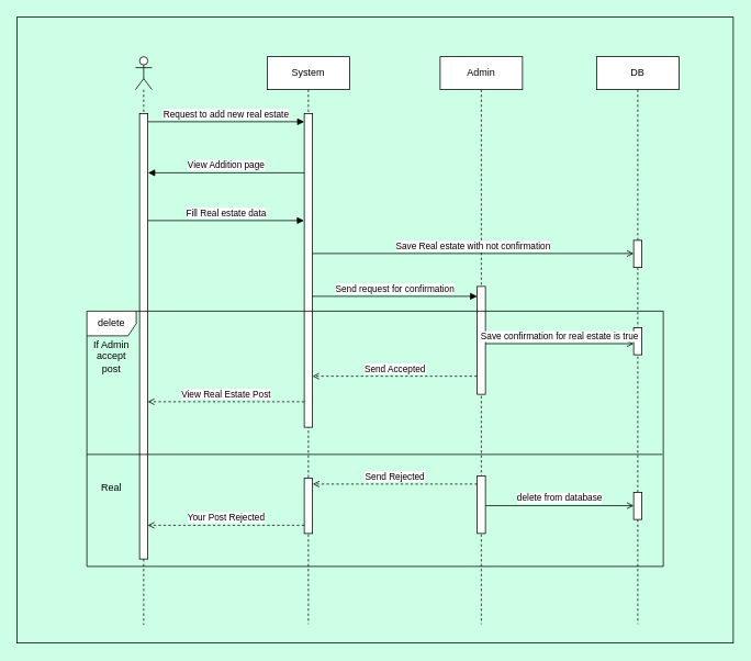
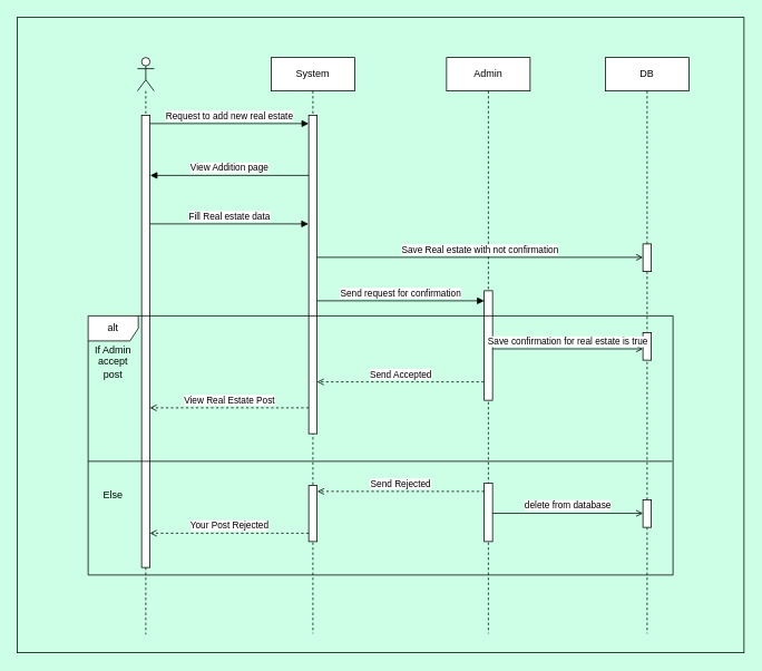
  <mxCell id="0" />
  <mxCell id="1" parent="0" />
  <mxCell id="2" value="" style="shape=umlLifeline;perimeter=lifelinePerimeter;whiteSpace=wrap;html=1;container=1;dropTarget=0;collapsible=0;recursiveResize=0;outlineConnect=0;portConstraint=eastwest;newEdgeStyle={&quot;curved&quot;:0,&quot;rounded&quot;:0};participant=umlActor;" vertex="1" parent="1"><mxGeometry x="164" y="68" width="20" height="690" as="geometry" /></mxCell>
  <mxCell id="3" value="" style="html=1;points=[[0,0,0,0,5],[0,1,0,0,-5],[1,0,0,0,5],[1,1,0,0,-5]];perimeter=orthogonalPerimeter;outlineConnect=0;targetShapes=umlLifeline;portConstraint=eastwest;newEdgeStyle={&quot;curved&quot;:0,&quot;rounded&quot;:0};" vertex="1" parent="2"><mxGeometry x="5" y="69" width="10" height="541" as="geometry" /></mxCell>
  <mxCell id="4" value="System" style="shape=umlLifeline;perimeter=lifelinePerimeter;whiteSpace=wrap;html=1;container=1;dropTarget=0;collapsible=0;recursiveResize=0;outlineConnect=0;portConstraint=eastwest;newEdgeStyle={&quot;curved&quot;:0,&quot;rounded&quot;:0};" vertex="1" parent="1"><mxGeometry x="324" y="68" width="100" height="689" as="geometry" /></mxCell>
  <mxCell id="5" value="" style="html=1;points=[[0,0,0,0,5],[0,1,0,0,-5],[1,0,0,0,5],[1,1,0,0,-5]];perimeter=orthogonalPerimeter;outlineConnect=0;targetShapes=umlLifeline;portConstraint=eastwest;newEdgeStyle={&quot;curved&quot;:0,&quot;rounded&quot;:0};" vertex="1" parent="4"><mxGeometry x="45" y="69" width="10" height="381" as="geometry" /></mxCell>
  <mxCell id="6" value="Admin" style="shape=umlLifeline;perimeter=lifelinePerimeter;whiteSpace=wrap;html=1;container=1;dropTarget=0;collapsible=0;recursiveResize=0;outlineConnect=0;portConstraint=eastwest;newEdgeStyle={&quot;curved&quot;:0,&quot;rounded&quot;:0};" vertex="1" parent="1"><mxGeometry x="534" y="68" width="100" height="689" as="geometry" /></mxCell>
  <mxCell id="7" value="" style="html=1;points=[[0,0,0,0,5],[0,1,0,0,-5],[1,0,0,0,5],[1,1,0,0,-5]];perimeter=orthogonalPerimeter;outlineConnect=0;targetShapes=umlLifeline;portConstraint=eastwest;newEdgeStyle={&quot;curved&quot;:0,&quot;rounded&quot;:0};" vertex="1" parent="6"><mxGeometry x="45" y="279" width="10" height="131" as="geometry" /></mxCell>
  <mxCell id="8" value="DB" style="shape=umlLifeline;perimeter=lifelinePerimeter;whiteSpace=wrap;html=1;container=1;dropTarget=0;collapsible=0;recursiveResize=0;outlineConnect=0;portConstraint=eastwest;newEdgeStyle={&quot;curved&quot;:0,&quot;rounded&quot;:0};" vertex="1" parent="1"><mxGeometry x="724" y="68" width="100" height="689" as="geometry" /></mxCell>
  <mxCell id="9" value="" style="html=1;points=[[0,0,0,0,5],[0,1,0,0,-5],[1,0,0,0,5],[1,1,0,0,-5]];perimeter=orthogonalPerimeter;outlineConnect=0;targetShapes=umlLifeline;portConstraint=eastwest;newEdgeStyle={&quot;curved&quot;:0,&quot;rounded&quot;:0};" vertex="1" parent="8"><mxGeometry x="45" y="223" width="10" height="33" as="geometry" /></mxCell>
  <mxCell id="10" value="" style="html=1;points=[[0,0,0,0,5],[0,1,0,0,-5],[1,0,0,0,5],[1,1,0,0,-5]];perimeter=orthogonalPerimeter;outlineConnect=0;targetShapes=umlLifeline;portConstraint=eastwest;newEdgeStyle={&quot;curved&quot;:0,&quot;rounded&quot;:0};" vertex="1" parent="8"><mxGeometry x="45" y="329" width="10" height="33" as="geometry" /></mxCell>
  <mxCell id="11" value="" style="html=1;points=[[0,0,0,0,5],[0,1,0,0,-5],[1,0,0,0,5],[1,1,0,0,-5]];perimeter=orthogonalPerimeter;outlineConnect=0;targetShapes=umlLifeline;portConstraint=eastwest;newEdgeStyle={&quot;curved&quot;:0,&quot;rounded&quot;:0};" vertex="1" parent="8"><mxGeometry x="45" y="529" width="10" height="33" as="geometry" /></mxCell>
  <mxCell id="12" value="Request to add new real estate" style="html=1;verticalAlign=bottom;endArrow=block;curved=0;rounded=0;" edge="1" parent="1" target="5"><mxGeometry width="80" relative="1" as="geometry"><mxPoint x="179.335" y="147" as="sourcePoint" /><mxPoint x="364" y="147" as="targetPoint" /></mxGeometry></mxCell>
  <mxCell id="13" value="View Addition page" style="html=1;verticalAlign=bottom;endArrow=block;curved=0;rounded=0;" edge="1" parent="1"><mxGeometry width="80" relative="1" as="geometry"><mxPoint x="369" y="209" as="sourcePoint" /><mxPoint x="179.335" y="209" as="targetPoint" /></mxGeometry></mxCell>
  <mxCell id="14" value="Fill Real estate data" style="html=1;verticalAlign=bottom;endArrow=block;curved=0;rounded=0;" edge="1" parent="1"><mxGeometry width="80" relative="1" as="geometry"><mxPoint x="179.005" y="267" as="sourcePoint" /><mxPoint x="368.67" y="267" as="targetPoint" /></mxGeometry></mxCell>
  <mxCell id="15" value="Save Real estate with not confirmation" style="html=1;verticalAlign=bottom;endArrow=open;curved=0;rounded=0;endFill=0;" edge="1" parent="1" target="9"><mxGeometry width="80" relative="1" as="geometry"><mxPoint x="379.005" y="307" as="sourcePoint" /><mxPoint x="724" y="307" as="targetPoint" /></mxGeometry></mxCell>
  <mxCell id="16" value="Send request for confirmation" style="html=1;verticalAlign=bottom;endArrow=block;curved=0;rounded=0;" edge="1" parent="1"><mxGeometry width="80" relative="1" as="geometry"><mxPoint x="379" y="359" as="sourcePoint" /><mxPoint x="579" y="359" as="targetPoint" /></mxGeometry></mxCell>
- <mxCell id="17" value="delete" style="shape=umlFrame;whiteSpace=wrap;html=1;pointerEvents=0;" vertex="1" parent="1"><mxGeometry x="105" y="377" width="700" height="310" as="geometry" /></mxCell>
+ <mxCell id="17" value="alt" style="shape=umlFrame;whiteSpace=wrap;html=1;pointerEvents=0;" vertex="1" parent="1"><mxGeometry x="105" y="377" width="700" height="310" as="geometry" /></mxCell>
  <mxCell id="18" value="Save confirmation for real estate is true" style="html=1;verticalAlign=bottom;endArrow=open;curved=0;rounded=0;endFill=0;" edge="1" parent="1"><mxGeometry width="80" relative="1" as="geometry"><mxPoint x="589" y="416.5" as="sourcePoint" /><mxPoint x="769" y="416.5" as="targetPoint" /></mxGeometry></mxCell>
  <mxCell id="19" value="Send Accepted" style="html=1;verticalAlign=bottom;endArrow=open;curved=0;rounded=0;endFill=0;dashed=1;" edge="1" parent="1"><mxGeometry width="80" relative="1" as="geometry"><mxPoint x="578.67" y="456" as="sourcePoint" /><mxPoint x="379" y="456" as="targetPoint" /></mxGeometry></mxCell>
  <mxCell id="20" value="View Real Estate Post" style="html=1;verticalAlign=bottom;endArrow=open;curved=0;rounded=0;endFill=0;dashed=1;" edge="1" parent="1"><mxGeometry width="80" relative="1" as="geometry"><mxPoint x="369" y="487" as="sourcePoint" /><mxPoint x="179" y="487" as="targetPoint" /></mxGeometry></mxCell>
  <mxCell id="21" value="" style="line;strokeWidth=1;fillColor=none;align=left;verticalAlign=middle;spacingTop=-1;spacingLeft=3;spacingRight=3;rotatable=0;labelPosition=right;points=[];portConstraint=eastwest;strokeColor=inherit;" vertex="1" parent="1"><mxGeometry x="105" y="547" width="699" height="8" as="geometry" /></mxCell>
  <mxCell id="22" value="" style="html=1;points=[[0,0,0,0,5],[0,1,0,0,-5],[1,0,0,0,5],[1,1,0,0,-5]];perimeter=orthogonalPerimeter;outlineConnect=0;targetShapes=umlLifeline;portConstraint=eastwest;newEdgeStyle={&quot;curved&quot;:0,&quot;rounded&quot;:0};" vertex="1" parent="1"><mxGeometry x="579" y="577" width="10" height="70" as="geometry" /></mxCell>
  <mxCell id="23" value="Send Rejected" style="html=1;verticalAlign=bottom;endArrow=open;curved=0;rounded=0;endFill=0;dashed=1;" edge="1" parent="1"><mxGeometry width="80" relative="1" as="geometry"><mxPoint x="579" y="587" as="sourcePoint" /><mxPoint x="379.33" y="587" as="targetPoint" /></mxGeometry></mxCell>
  <mxCell id="24" value="" style="html=1;points=[[0,0,0,0,5],[0,1,0,0,-5],[1,0,0,0,5],[1,1,0,0,-5]];perimeter=orthogonalPerimeter;outlineConnect=0;targetShapes=umlLifeline;portConstraint=eastwest;newEdgeStyle={&quot;curved&quot;:0,&quot;rounded&quot;:0};" vertex="1" parent="1"><mxGeometry x="369" y="580" width="10" height="67" as="geometry" /></mxCell>
  <mxCell id="25" value="Your Post Rejected" style="html=1;verticalAlign=bottom;endArrow=open;curved=0;rounded=0;endFill=0;dashed=1;" edge="1" parent="1"><mxGeometry width="80" relative="1" as="geometry"><mxPoint x="369" y="637" as="sourcePoint" /><mxPoint x="179" y="637" as="targetPoint" /></mxGeometry></mxCell>
  <mxCell id="26" value="If Admin accept post" style="text;html=1;strokeColor=none;fillColor=none;align=center;verticalAlign=middle;whiteSpace=wrap;rounded=0;" vertex="1" parent="1"><mxGeometry x="105" y="417" width="60" height="30" as="geometry" /></mxCell>
- <mxCell id="27" value="Real" style="text;html=1;strokeColor=none;fillColor=none;align=center;verticalAlign=middle;whiteSpace=wrap;rounded=0;" vertex="1" parent="1"><mxGeometry x="105" y="577" width="60" height="30" as="geometry" /></mxCell>
+ <mxCell id="27" value="Else" style="text;html=1;strokeColor=none;fillColor=none;align=center;verticalAlign=middle;whiteSpace=wrap;rounded=0;" vertex="1" parent="1"><mxGeometry x="105" y="577" width="60" height="30" as="geometry" /></mxCell>
  <mxCell id="28" value="delete from database" style="html=1;verticalAlign=bottom;endArrow=open;curved=0;rounded=0;endFill=0;" edge="1" parent="1"><mxGeometry width="80" relative="1" as="geometry"><mxPoint x="589" y="613.24" as="sourcePoint" /><mxPoint x="769" y="613.24" as="targetPoint" /></mxGeometry></mxCell>
  <mxCell id="29" value="" style="rounded=0;whiteSpace=wrap;html=1;fillColor=none;" vertex="1" parent="1"><mxGeometry x="20" y="20" width="870" height="760" as="geometry" /></mxCell>
